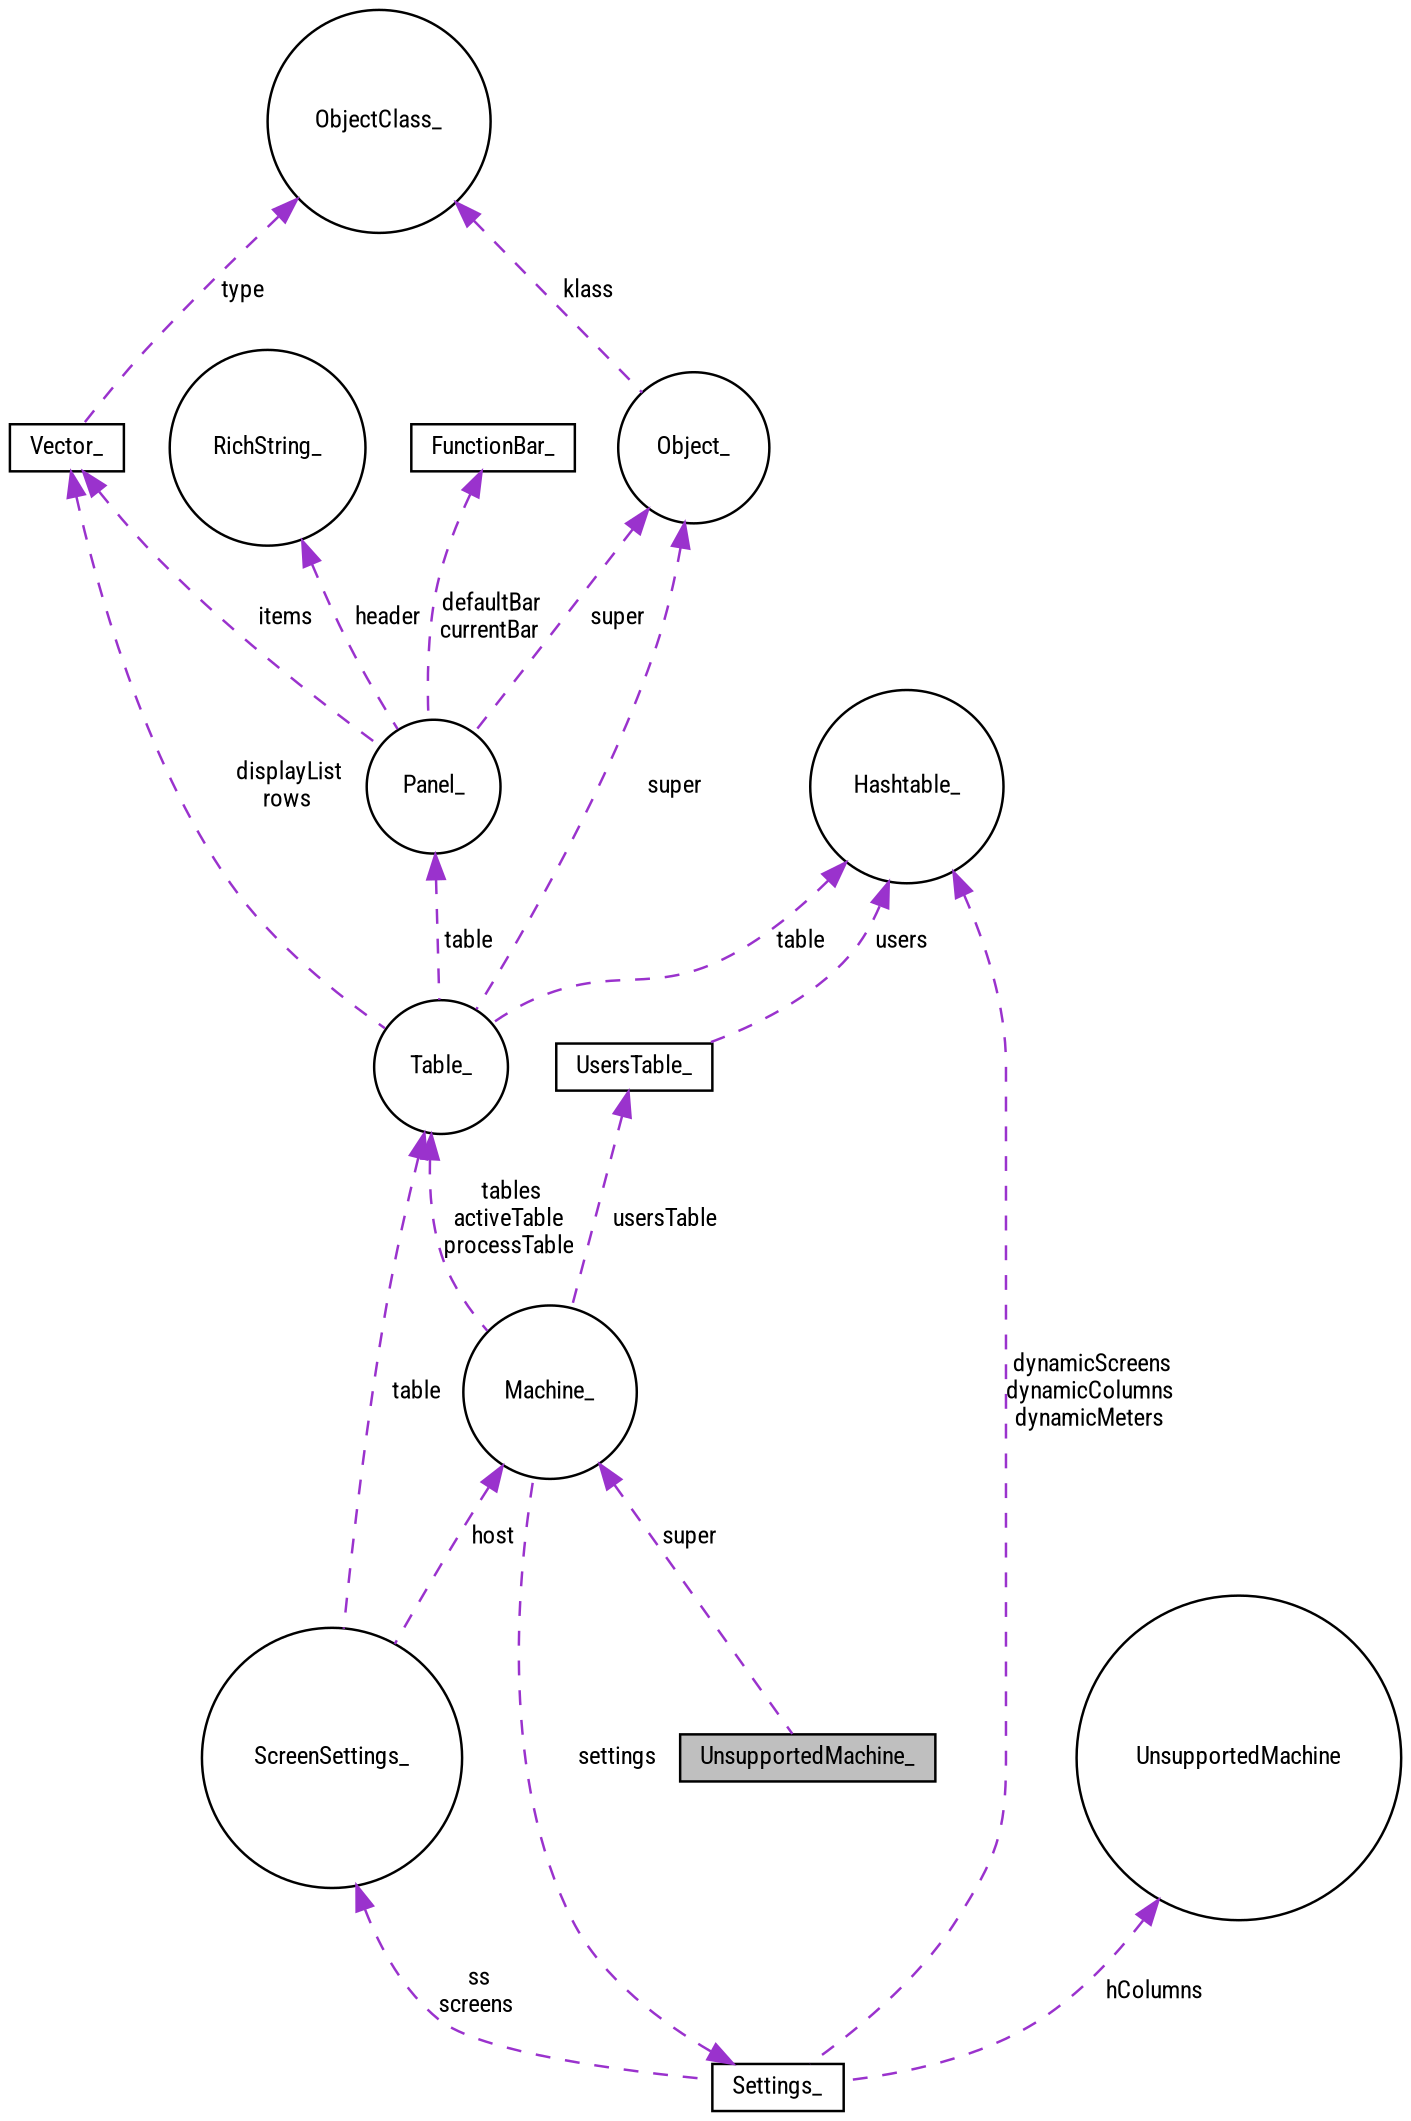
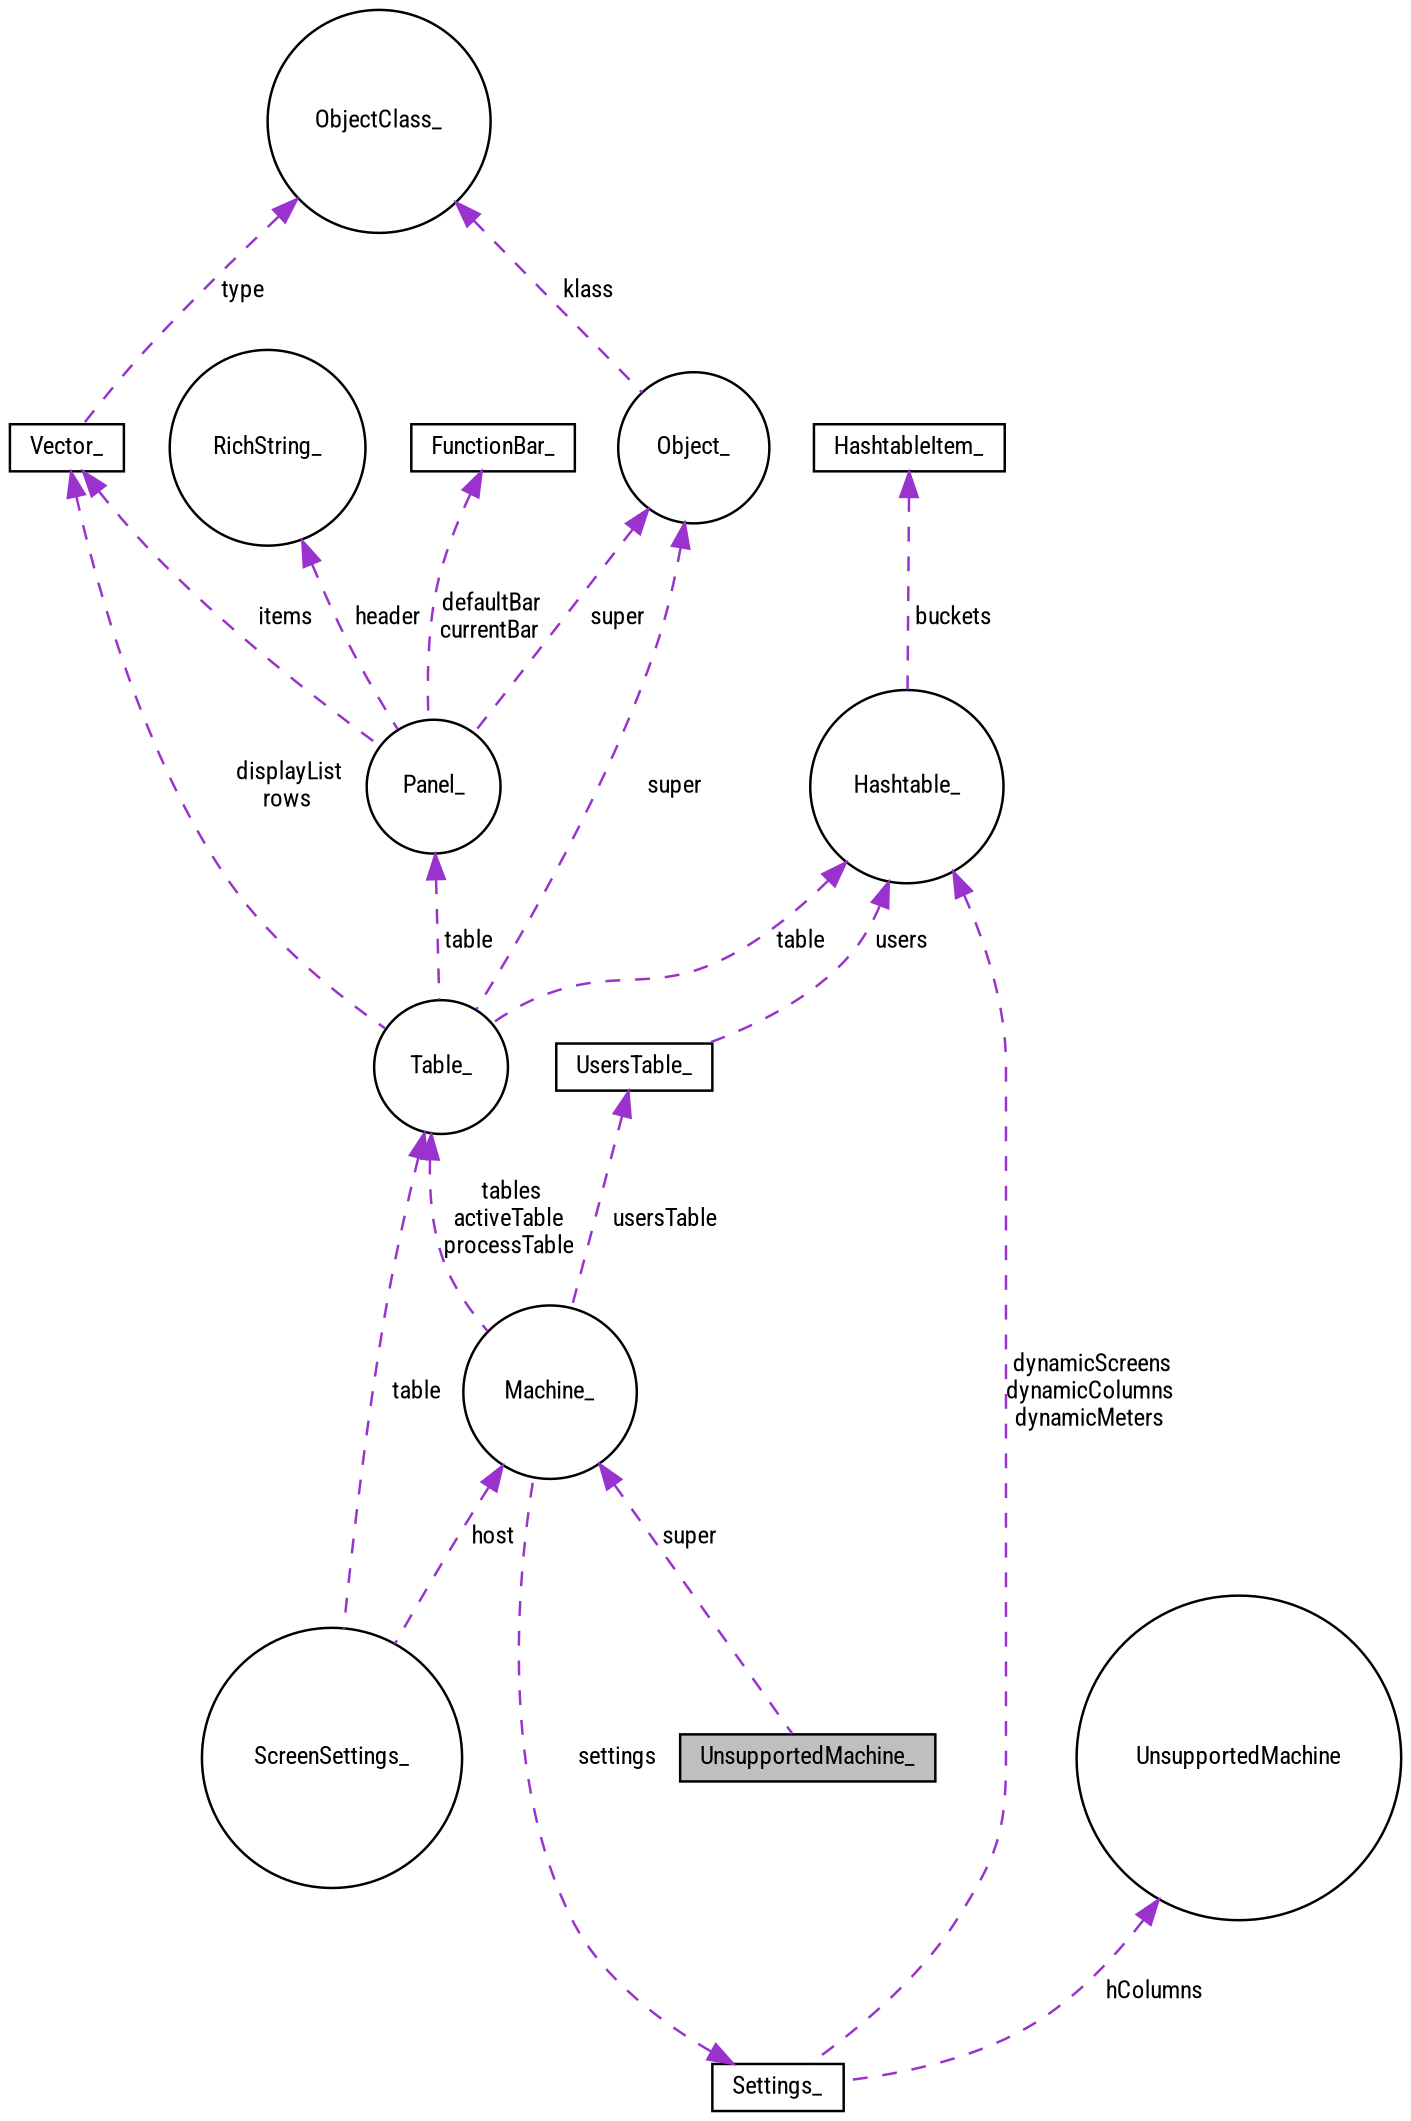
  digraph {
    fontname="Roboto Condensed"
    node [color=black fillcolor=white fontname="Roboto Condensed" fontsize=10 shape=circle style=filled]
    edge [color=darkorchid3 dir=back fontname="Roboto Condensed" fontsize=10 labelfontname=Helvetica labelfontsize=10 style=dashed]
    n1 [fillcolor=grey75 fontcolor=black height=0.2 label=UnsupportedMachine_ shape=box width=0.4]
    n2 [height=0.2 label=Machine_ width=0.4]
    n3 [height=0.2 label=ScreenSettings_ width=0.4]
    n4 [height=0.2 label=Table_ width=0.4]
    n5 [height=0.2 label=Settings_ shape=box width=0.4]
    n6 [height=0.2 label=Vector_ shape=box width=0.4]
    n7 [height=0.2 label=Panel_ width=0.4]
    n8 [height=0.2 label=ObjectClass_ width=0.4]
    n9 [height=0.2 label=Object_ width=0.4]
    n10 [height=0.2 label=Hashtable_ width=0.4]
    n11 [height=0.2 label=UsersTable_ shape=box width=0.4]
+   n12 [height=0.2 label=HashtableItem_ shape=box width=0.4]
    n13 [height=0.2 label=RichString_ width=0.4]
    n14 [height=0.2 label=FunctionBar_ shape=box width=0.4]
    n15 [height=0.2 label=UnsupportedMachine width=0.4]
    n2 -> n1 [label=" super"]
    n2 -> n3 [label=" host"]
-   n3 -> n5 [label=" ss\nscreens"]
    n4 -> n2 [label=" tables\nactiveTable\nprocessTable"]
    n4 -> n3 [label=" table"]
    n5 -> n2 [label=" settings"]
    n6 -> n4 [label=" displayList\nrows"]
    n6 -> n7 [label=" items"]
    n7 -> n4 [label=" table"]
    n8 -> n6 [label=" type"]
    n8 -> n9 [label=" klass"]
    n9 -> n4 [label=" super"]
    n9 -> n7 [label=" super"]
    n10 -> n4 [label=" table"]
    n10 -> n5 [label=" dynamicScreens\ndynamicColumns\ndynamicMeters"]
    n10 -> n11 [label=" users"]
    n11 -> n2 [label=" usersTable"]
+   n12 -> n10 [label=" buckets"]
    n13 -> n7 [label=" header"]
    n14 -> n7 [label=" defaultBar\ncurrentBar"]
    n15 -> n5 [label=" hColumns"]
  }
